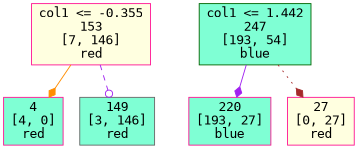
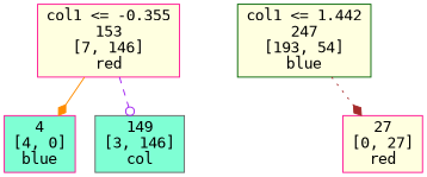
  digraph {
    fontname="DejaVu Sans Mono"
    node [color=deeppink fillcolor=lightyellow fontname="DejaVu Sans Mono" shape=box style=filled]
    edge [arrowhead=diamond color=purple fontname="DejaVu Sans Mono" style=solid]
    n1 [label="col1 <= -0.355\n153\n[7, 146]\nred"]
-   n2 [fillcolor=aquamarine label="4\n[4, 0]\nred"]
-   n3 [color=gray40 fillcolor=aquamarine label="149\n[3, 146]\nred"]
-   n4 [color=darkgreen fillcolor=aquamarine label="col1 <= 1.442\n247\n[193, 54]\nblue"]
-   n5 [fillcolor=aquamarine label="220\n[193, 27]\nblue"]
+   n2 [fillcolor=aquamarine label="4\n[4, 0]\nblue"]
+   n3 [color=gray40 fillcolor=aquamarine label="149\n[3, 146]\ncol"]
+   n4 [color=darkgreen label="col1 <= 1.442\n247\n[193, 54]\nblue"]
    n6 [label="27\n[0, 27]\nred"]
    n1 -> n2 [color=darkorange]
    n1 -> n3 [arrowhead=odot style=dashed]
-   n4 -> n5
    n4 -> n6 [color=brown style=dotted]
  }
